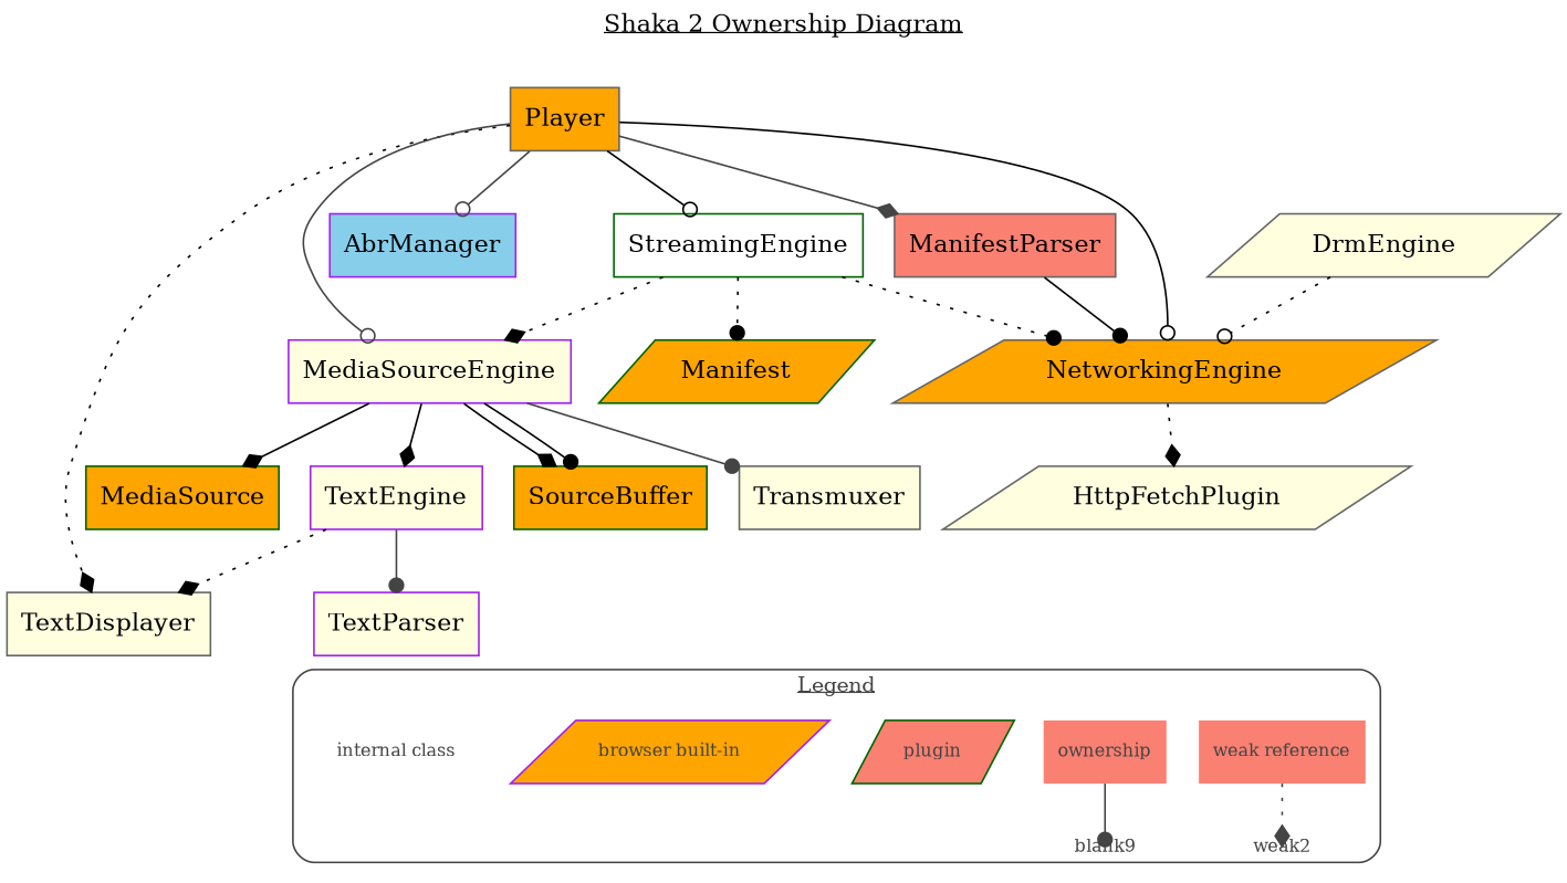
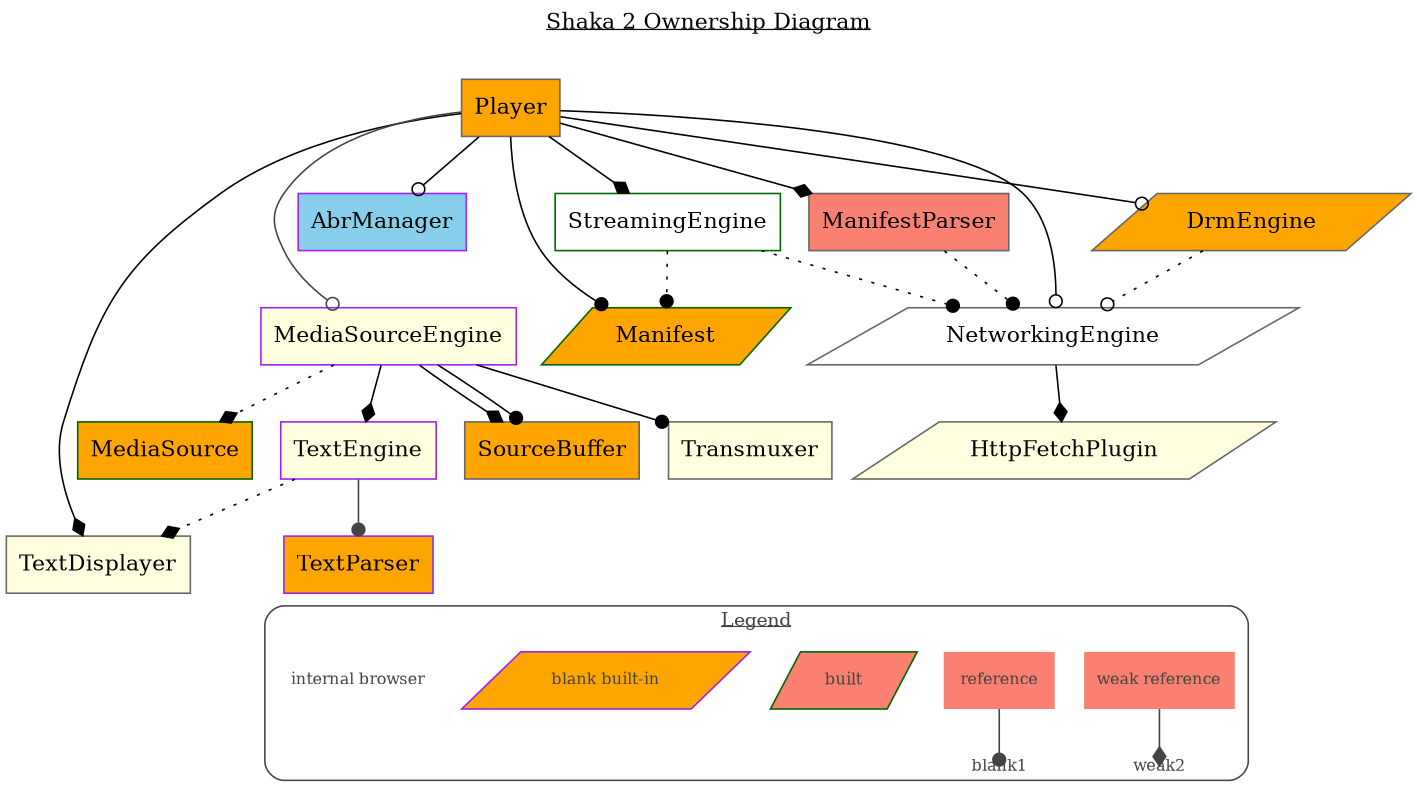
  digraph {
    label=<<u>Shaka 2 Ownership Diagram</u>>
    labelloc=t
    node [color=darkgreen fillcolor=orange shape=box style=filled]
    edge [arrowhead=diamond]
-   blank1 [fillcolor=white fixedsize=true fontcolor="#444444" fontsize=10 height=0 shape=plaintext label=blank9]
+   blank1 [fillcolor=white fixedsize=true fontcolor="#444444" fontsize=10 height=0 shape=plaintext]
    n2 [fillcolor=white fixedsize=true fontcolor="#444444" fontsize=10 height=0 label=weak2 shape=plaintext]
    "weak reference" [fillcolor=salmon fontcolor="#444444" fontsize=10 shape=plaintext]
-   ownership [color=purple fillcolor=salmon fontcolor="#444444" fontsize=10 shape=plaintext]
-   plugin [fillcolor=salmon fontcolor="#444444" fontsize=10 shape=parallelogram]
-   "browser built-in" [color=purple fontcolor="#444444" fontsize=10 shape=parallelogram]
-   "internal class" [fillcolor=white fontcolor="#444444" fontsize=10 shape=plaintext]
-   SourceBuffer
+   ownership [color=purple fillcolor=salmon fontcolor="#444444" fontsize=10 shape=plaintext label=reference]
+   plugin [fillcolor=salmon fontcolor="#444444" fontsize=10 shape=parallelogram label=built]
+   "browser built-in" [color=purple fontcolor="#444444" fontsize=10 shape=parallelogram label="blank built-in"]
+   "internal class" [fillcolor=white fontcolor="#444444" fontsize=10 shape=plaintext label="internal browser"]
+   SourceBuffer [color=gray40]
    AbrManager [color=purple fillcolor=skyblue]
    HttpFetchPlugin [color=gray40 fillcolor=lightyellow shape=parallelogram]
    ManifestParser [color=gray40 fillcolor=salmon]
-   NetworkingEngine [color=gray40 shape=parallelogram]
+   NetworkingEngine [color=gray40 fillcolor=white shape=parallelogram]
    TextDisplayer [color=gray40 fillcolor=lightyellow]
-   TextParser [color=purple fillcolor=lightyellow]
+   TextParser [color=purple]
    Player [color=gray40]
    MediaSource
    MediaSourceEngine [color=purple fillcolor=lightyellow]
    StreamingEngine [fillcolor=white]
-   DrmEngine [color=gray40 fillcolor=lightyellow shape=parallelogram]
+   DrmEngine [color=gray40 shape=parallelogram]
    Manifest [shape=parallelogram]
    Transmuxer [color=gray40 fillcolor=lightyellow]
    TextEngine [color=purple fillcolor=lightyellow]
    subgraph cluster_1 {
      color="#444444"
      fontcolor="#444444"
      fontsize=12
      label=<<u>Legend</u>>
      style=rounded
      blank1
      n2
      "weak reference"
      ownership
      plugin
      "browser built-in"
      "internal class"
    }
-   "weak reference" -> n2 [color="#444444" style=dotted]
+   "weak reference" -> n2 [color="#444444" style=solid]
    ownership -> blank1 [arrowhead=dot color="#444444"]
-   ManifestParser -> NetworkingEngine [arrowhead=dot style=solid]
-   NetworkingEngine -> HttpFetchPlugin [style=dotted]
+   ManifestParser -> NetworkingEngine [arrowhead=dot style=dotted]
+   NetworkingEngine -> HttpFetchPlugin
    TextParser -> "internal class" [arrowhead=none style=invisible]
-   Player -> AbrManager [arrowhead=odot color="#444444"]
-   Player -> ManifestParser [color="#444444"]
+   Player -> AbrManager [arrowhead=odot]
+   Player -> ManifestParser
    Player -> NetworkingEngine [arrowhead=odot]
-   Player -> TextDisplayer [style=dotted]
+   Player -> TextDisplayer
    Player -> MediaSource [arrowhead=none style=invisible]
    Player -> MediaSourceEngine [arrowhead=odot color="#444444"]
-   Player -> StreamingEngine [arrowhead=odot]
+   Player -> StreamingEngine
+   Player -> DrmEngine [arrowhead=odot]
+   Player -> Manifest [arrowhead=dot]
    MediaSourceEngine -> SourceBuffer
    MediaSourceEngine -> SourceBuffer [arrowhead=dot]
-   MediaSourceEngine -> MediaSource
-   MediaSourceEngine -> Transmuxer [arrowhead=dot color="#444444"]
+   MediaSourceEngine -> MediaSource [style=dotted]
+   MediaSourceEngine -> Transmuxer [arrowhead=dot]
    MediaSourceEngine -> TextEngine
    StreamingEngine -> NetworkingEngine [arrowhead=dot style=dotted]
-   StreamingEngine -> MediaSourceEngine [style=dotted]
    StreamingEngine -> Manifest [arrowhead=dot style=dotted]
    DrmEngine -> NetworkingEngine [arrowhead=odot style=dotted]
    TextEngine -> TextDisplayer [style=dotted]
    TextEngine -> TextParser [arrowhead=dot color="#444444"]
  }
